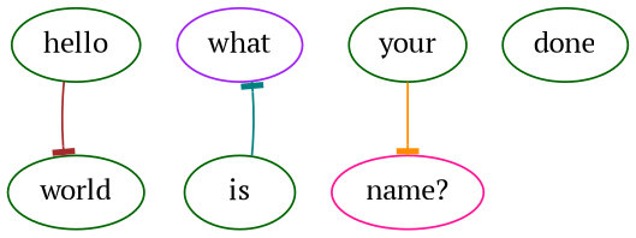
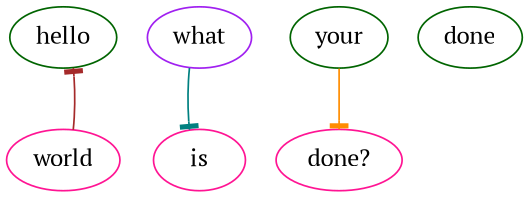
  digraph {
    fontname="PT Serif"
    node [color=darkgreen fontname="PT Serif"]
    edge [arrowhead=tee fontname="PT Serif"]
    hello
-   world
+   world [color=deeppink]
    what [color=purple]
-   is
+   is [color=deeppink]
    your
-   "name?" [color=deeppink]
+   "name?" [color=deeppink label="done?"]
    done
-   hello -> world [color=brown]
-   is -> what [color=teal]
+   world -> hello [color=brown]
+   what -> is [color=teal]
    your -> "name?" [color=darkorange]
  }
